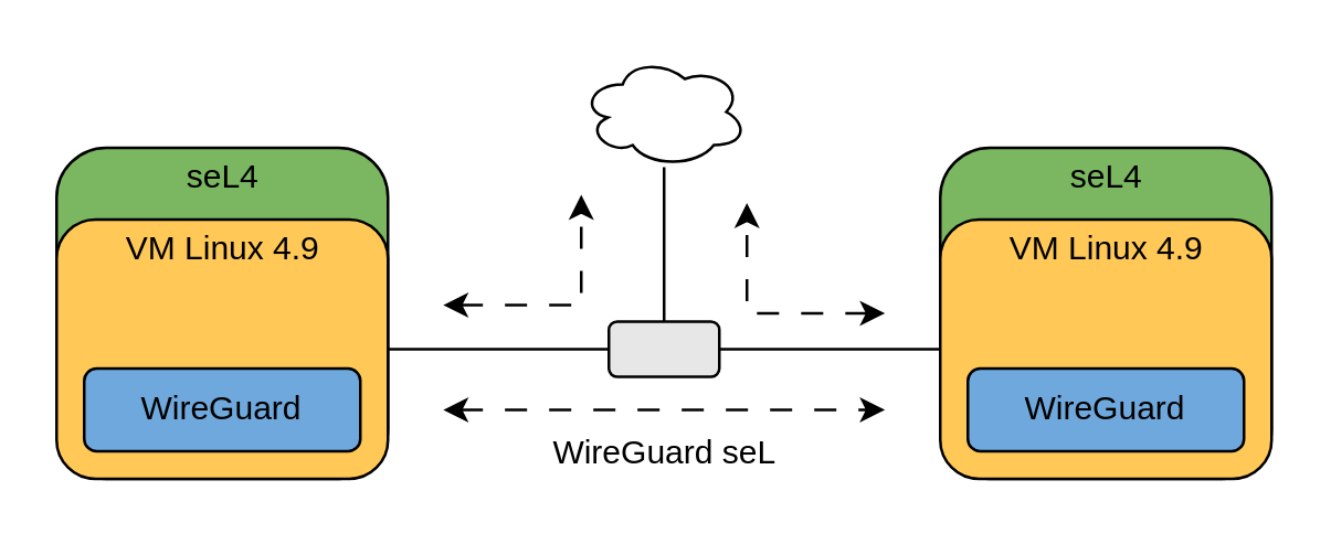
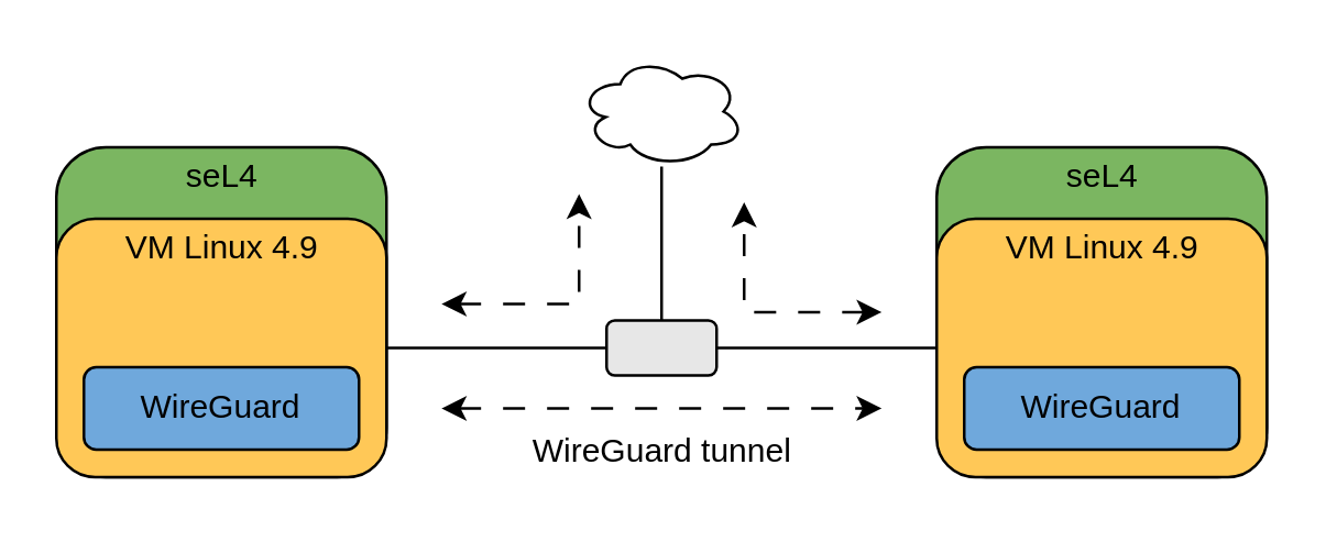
  <mxCell id="0" />
  <mxCell id="1" parent="0" />
  <mxCell id="2" value="" style="rounded=1;whiteSpace=wrap;html=1;fillColor=#7BB661;" parent="1" vertex="1"><mxGeometry x="20" y="53" width="120" height="120" as="geometry" /></mxCell>
  <mxCell id="3" style="edgeStyle=orthogonalEdgeStyle;rounded=0;orthogonalLoop=1;jettySize=auto;html=1;exitX=1;exitY=0.5;exitDx=0;exitDy=0;entryX=0;entryY=0.5;entryDx=0;entryDy=0;endArrow=none;endFill=0;" parent="1" source="4" target="12" edge="1"><mxGeometry relative="1" as="geometry" /></mxCell>
  <mxCell id="4" value="" style="rounded=1;whiteSpace=wrap;html=1;gradientColor=none;fillColor=#E7E7E7;" parent="1" vertex="1"><mxGeometry x="220" y="116" width="40" height="20" as="geometry" /></mxCell>
  <mxCell id="5" value="seL4" style="text;html=1;align=center;verticalAlign=middle;resizable=0;points=[];autosize=1;strokeColor=none;fillColor=none;" parent="1" vertex="1"><mxGeometry x="55" y="49" width="50" height="30" as="geometry" /></mxCell>
  <mxCell id="6" style="edgeStyle=orthogonalEdgeStyle;rounded=0;orthogonalLoop=1;jettySize=auto;html=1;entryX=0;entryY=0.5;entryDx=0;entryDy=0;endArrow=none;endFill=0;" parent="1" source="7" target="4" edge="1"><mxGeometry relative="1" as="geometry" /></mxCell>
  <mxCell id="7" value="" style="rounded=1;whiteSpace=wrap;html=1;fillColor=#FFC857;" parent="1" vertex="1"><mxGeometry x="20" y="79" width="120" height="94" as="geometry" /></mxCell>
  <mxCell id="8" value="VM Linux 4.9" style="text;html=1;align=center;verticalAlign=middle;resizable=0;points=[];autosize=1;strokeColor=none;fillColor=none;" parent="1" vertex="1"><mxGeometry x="35" y="75" width="90" height="30" as="geometry" /></mxCell>
  <mxCell id="9" value="WireGuard" style="rounded=1;whiteSpace=wrap;html=1;fillColor=#6FA8DC;" parent="1" vertex="1"><mxGeometry x="30" y="133" width="100" height="30" as="geometry" /></mxCell>
  <mxCell id="10" value="" style="rounded=1;whiteSpace=wrap;html=1;fillColor=#7BB661;" parent="1" vertex="1"><mxGeometry x="340" y="53" width="120" height="120" as="geometry" /></mxCell>
  <mxCell id="11" value="seL4" style="text;html=1;align=center;verticalAlign=middle;resizable=0;points=[];autosize=1;strokeColor=none;fillColor=none;" parent="1" vertex="1"><mxGeometry x="375" y="49" width="50" height="30" as="geometry" /></mxCell>
  <mxCell id="12" value="" style="rounded=1;whiteSpace=wrap;html=1;fillColor=#FFC857;" parent="1" vertex="1"><mxGeometry x="340" y="79" width="120" height="94" as="geometry" /></mxCell>
  <mxCell id="13" value="VM Linux 4.9" style="text;html=1;align=center;verticalAlign=middle;resizable=0;points=[];autosize=1;strokeColor=none;fillColor=none;" parent="1" vertex="1"><mxGeometry x="355" y="75" width="90" height="30" as="geometry" /></mxCell>
  <mxCell id="14" value="WireGuard" style="rounded=1;whiteSpace=wrap;html=1;fillColor=#6FA8DC;" parent="1" vertex="1"><mxGeometry x="350" y="133" width="100" height="30" as="geometry" /></mxCell>
- <mxCell id="15" value="WireGuard seL" style="text;html=1;align=center;verticalAlign=middle;resizable=0;points=[];autosize=1;strokeColor=none;fillColor=none;" parent="1" vertex="1"><mxGeometry x="180" y="149" width="120" height="30" as="geometry" /></mxCell>
+ <mxCell id="15" value="WireGuard tunnel" style="text;html=1;align=center;verticalAlign=middle;resizable=0;points=[];autosize=1;strokeColor=none;fillColor=none;" parent="1" vertex="1"><mxGeometry x="180" y="149" width="120" height="30" as="geometry" /></mxCell>
  <mxCell id="16" style="edgeStyle=orthogonalEdgeStyle;rounded=0;orthogonalLoop=1;jettySize=auto;html=1;entryX=0.5;entryY=0;entryDx=0;entryDy=0;endArrow=none;endFill=0;" parent="1" source="17" target="4" edge="1"><mxGeometry relative="1" as="geometry" /></mxCell>
  <mxCell id="17" value="" style="ellipse;shape=cloud;whiteSpace=wrap;html=1;" parent="1" vertex="1"><mxGeometry x="210" y="20" width="60" height="40" as="geometry" /></mxCell>
  <mxCell id="18" value="" style="endArrow=classic;startArrow=classic;html=1;rounded=0;dashed=1;dashPattern=8 8;" parent="1" edge="1"><mxGeometry width="50" height="50" relative="1" as="geometry"><mxPoint x="160" y="148" as="sourcePoint" /><mxPoint x="320" y="148" as="targetPoint" /></mxGeometry></mxCell>
  <mxCell id="19" value="" style="endArrow=classic;startArrow=classic;html=1;rounded=0;dashed=1;dashPattern=8 8;" parent="1" edge="1"><mxGeometry width="50" height="50" relative="1" as="geometry"><mxPoint x="160" y="110" as="sourcePoint" /><mxPoint x="210" y="70" as="targetPoint" /><Array as="points"><mxPoint x="210" y="110" /></Array></mxGeometry></mxCell>
  <mxCell id="20" value="" style="endArrow=classic;startArrow=classic;html=1;rounded=0;dashed=1;dashPattern=8 8;" parent="1" edge="1"><mxGeometry width="50" height="50" relative="1" as="geometry"><mxPoint x="320" y="113" as="sourcePoint" /><mxPoint x="270" y="73" as="targetPoint" /><Array as="points"><mxPoint x="270" y="113" /></Array></mxGeometry></mxCell>
